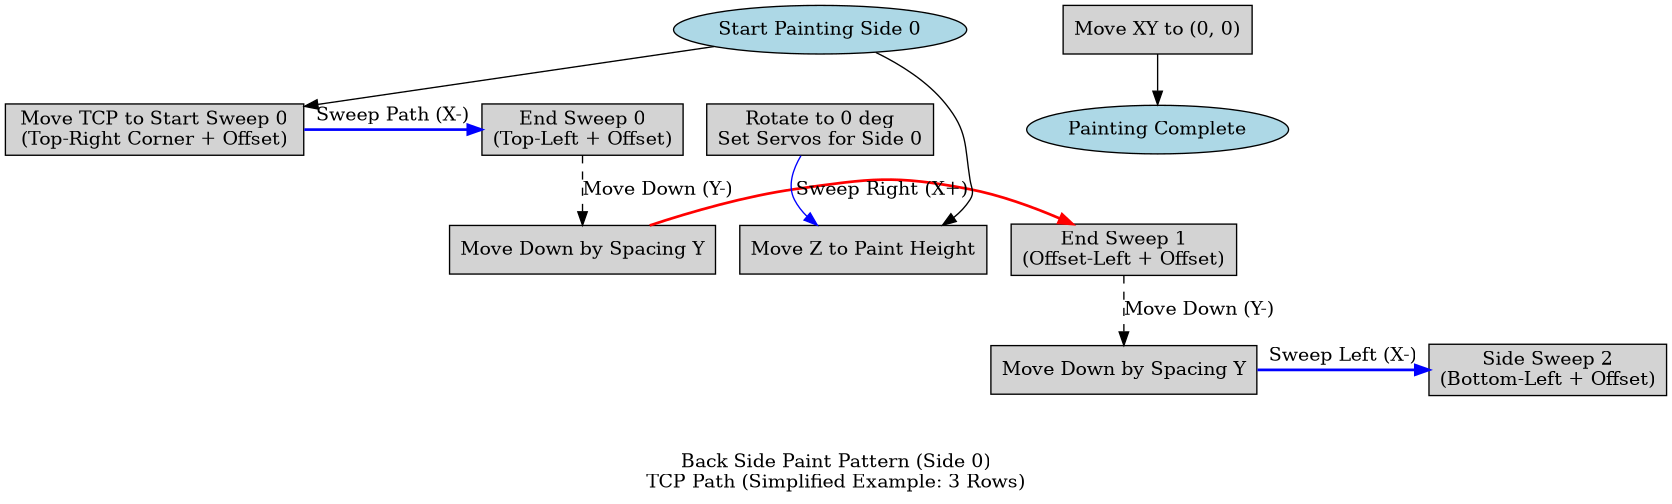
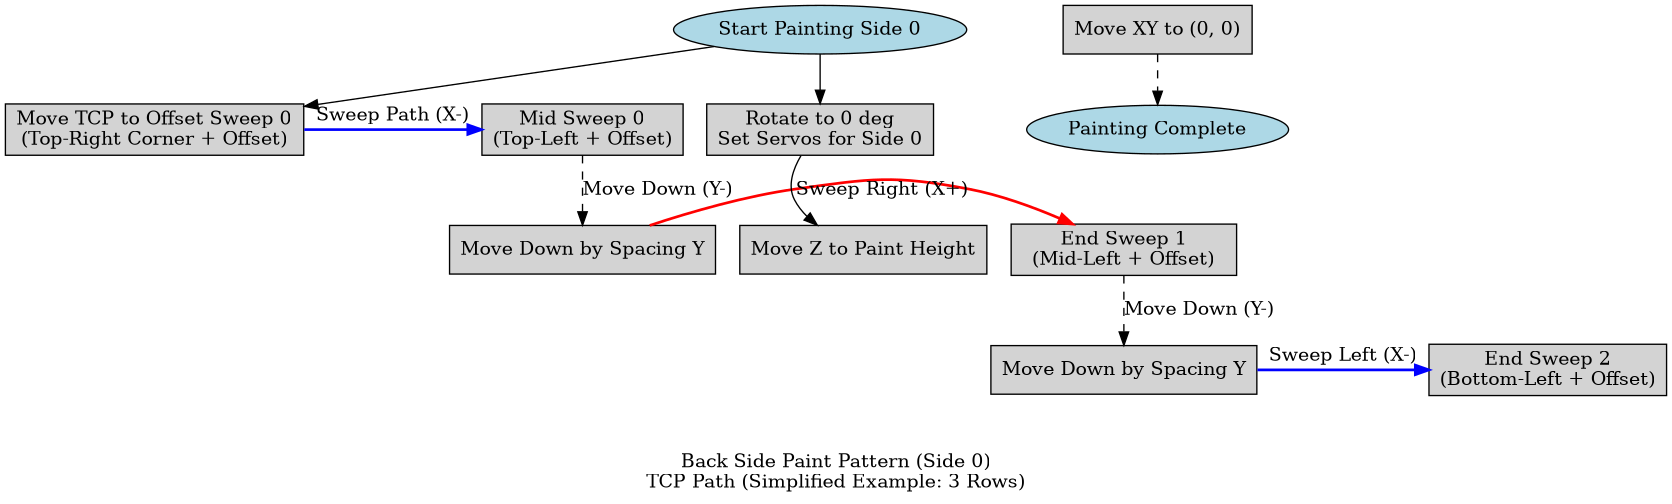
  digraph {
    fontsize=14
    label="Back Side Paint Pattern (Side 0)\nTCP Path (Simplified Example: 3 Rows)"
    rankdir=TB
    node [fillcolor=lightgrey shape=box style=filled]
-   n1 [label="Move TCP to Start Sweep 0\n(Top-Right Corner + Offset)"]
-   n2 [label="End Sweep 0\n(Top-Left + Offset)"]
+   n1 [label="Move TCP to Offset Sweep 0\n(Top-Right Corner + Offset)"]
+   n2 [label="Mid Sweep 0\n(Top-Left + Offset)"]
    n3 [label="Move Down by Spacing Y"]
-   n4 [label="End Sweep 1\n(Offset-Left + Offset)"]
+   n4 [label="End Sweep 1\n(Mid-Left + Offset)"]
    n5 [label="Move Down by Spacing Y"]
-   n6 [label="Side Sweep 2\n(Bottom-Left + Offset)"]
+   n6 [label="End Sweep 2\n(Bottom-Left + Offset)"]
    n7 [fillcolor=lightblue label="Start Painting Side 0" shape=ellipse]
    n8 [label="Rotate to 0 deg\nSet Servos for Side 0"]
    n9 [label="Move Z to Paint Height"]
    n10 [fillcolor=lightblue label="Painting Complete" shape=ellipse]
    n11 [label="Move XY to (0, 0)"]
    subgraph sub_1 {
      rank=same
      n1
      n2
    }
    subgraph sub_2 {
      rank=same
      n3
      n4
    }
    subgraph sub_3 {
      rank=same
      n5
      n6
    }
    n1 -> n2 [color=blue label="Sweep Path (X-)" penwidth=2]
    n2 -> n3 [label="Move Down (Y-)" penwidth=1 style=dashed]
    n3 -> n4 [color=red label="Sweep Right (X+)" penwidth=2]
    n4 -> n5 [label="Move Down (Y-)" penwidth=1 style=dashed]
    n5 -> n6 [color=blue label="Sweep Left (X-)" penwidth=2]
    n7 -> n1
-   n7 -> n9
-   n8 -> n9 [color=blue]
-   n11 -> n10
+   n7 -> n8
+   n8 -> n9
+   n11 -> n10 [style=dashed]
  }
